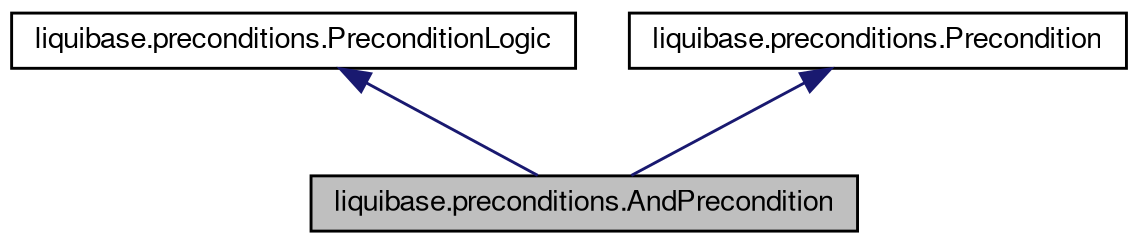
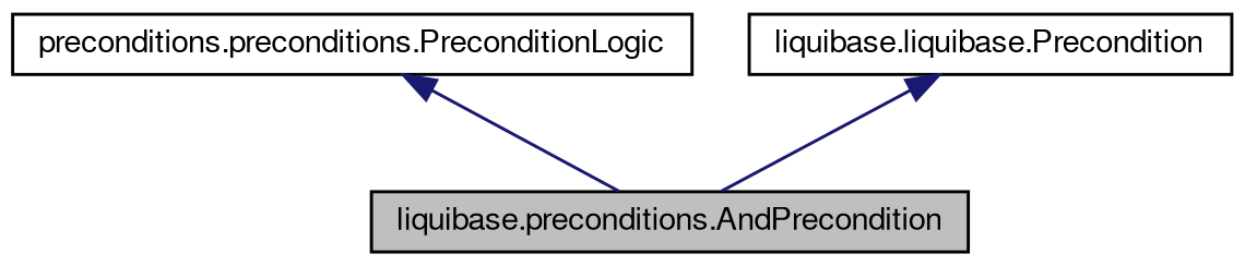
  digraph {
    node [color=black fillcolor=white fontname=FreeSans fontsize=10 shape=record style=filled]
    edge [color=midnightblue dir=back fontname=FreeSans fontsize=10 labelfontname=FreeSans labelfontsize=10 style=solid]
    n1 [fillcolor=grey75 fontcolor=black height=0.2 label="liquibase.preconditions.AndPrecondition" width=0.4]
-   n2 [height=0.2 label="liquibase.preconditions.PreconditionLogic" width=0.4]
-   n3 [height=0.2 label="liquibase.preconditions.Precondition" width=0.4]
+   n2 [height=0.2 label="preconditions.preconditions.PreconditionLogic" width=0.4]
+   n3 [height=0.2 label="liquibase.liquibase.Precondition" width=0.4]
    n2 -> n1
    n3 -> n1
  }
